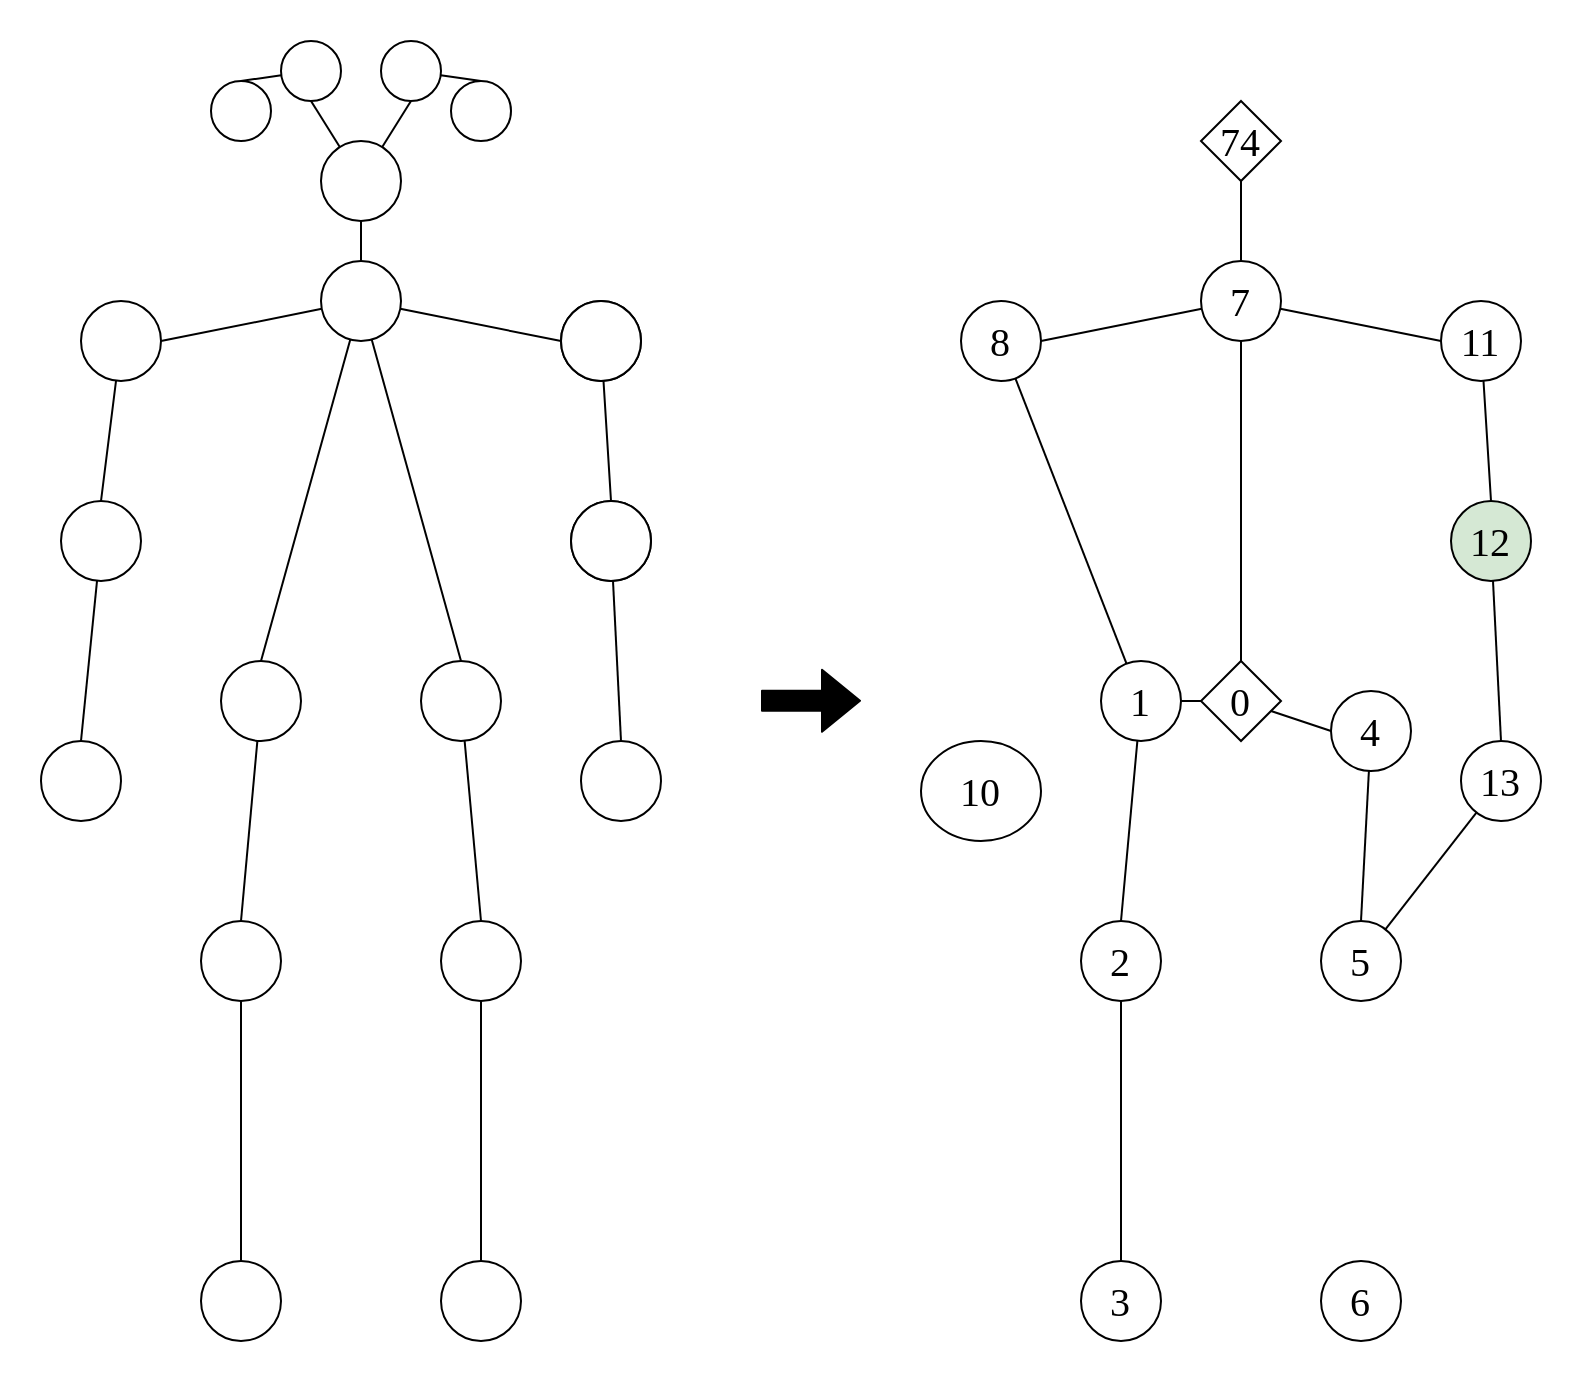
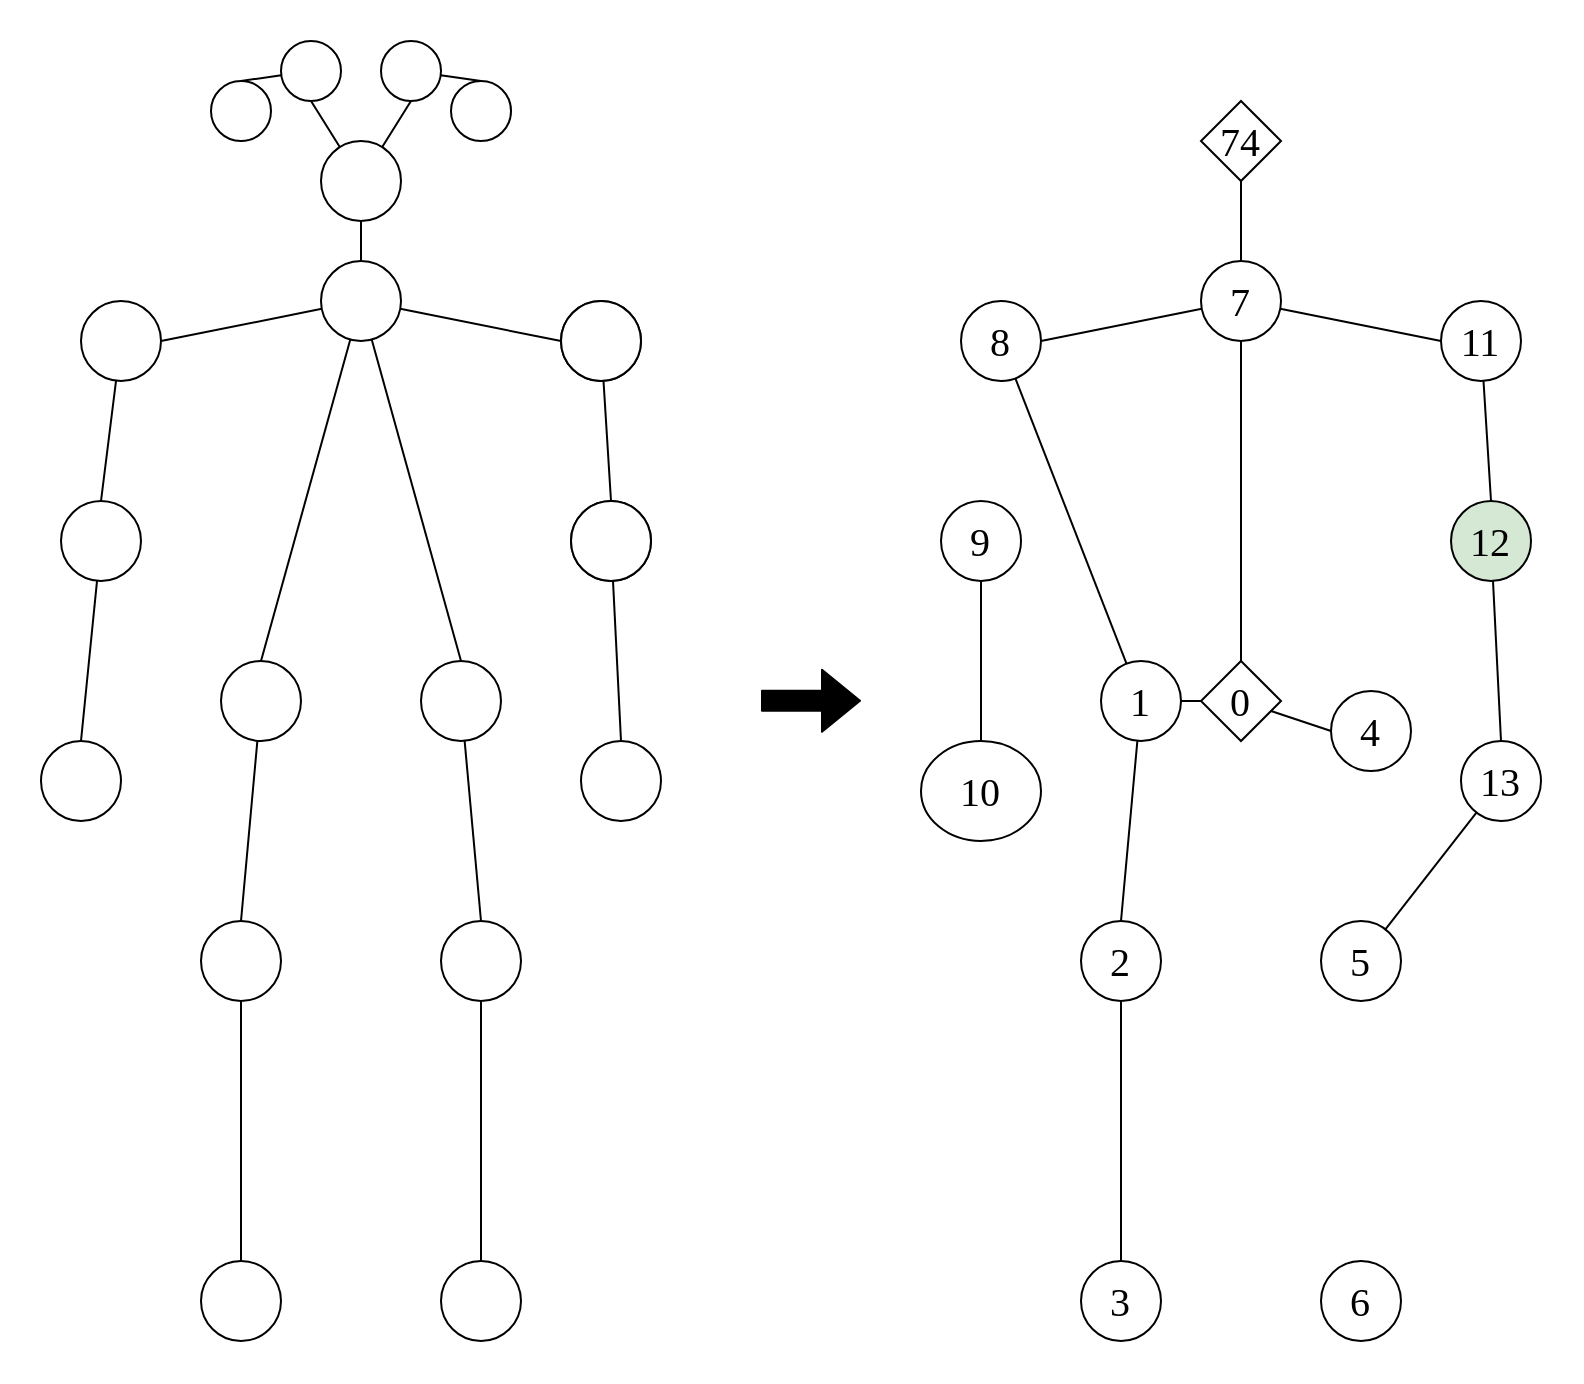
  <mxCell id="0" />
  <mxCell id="1" parent="0" />
  <mxCell id="2" style="edgeStyle=none;rounded=0;orthogonalLoop=1;jettySize=auto;html=1;entryX=0.5;entryY=0;entryDx=0;entryDy=0;endArrow=none;endFill=0;strokeColor=#000000;fontFamily=Times New Roman;fontSize=20;" parent="1" source="5" target="10" edge="1"><mxGeometry relative="1" as="geometry" /></mxCell>
  <mxCell id="3" style="edgeStyle=none;rounded=0;orthogonalLoop=1;jettySize=auto;html=1;entryX=0.5;entryY=1;entryDx=0;entryDy=0;endArrow=none;endFill=0;strokeColor=#000000;fontFamily=Times New Roman;fontSize=20;" parent="1" source="5" target="32" edge="1"><mxGeometry relative="1" as="geometry" /></mxCell>
  <mxCell id="4" style="edgeStyle=none;rounded=0;orthogonalLoop=1;jettySize=auto;html=1;entryX=0.5;entryY=1;entryDx=0;entryDy=0;endArrow=none;endFill=0;strokeColor=#000000;fontFamily=Times New Roman;fontSize=20;" parent="1" source="5" target="34" edge="1"><mxGeometry relative="1" as="geometry" /></mxCell>
  <mxCell id="5" value="" style="ellipse;whiteSpace=wrap;html=1;aspect=fixed;fontFamily=Times New Roman;fontSize=20;" parent="1" vertex="1"><mxGeometry x="160" y="70" width="40" height="40" as="geometry" /></mxCell>
  <mxCell id="6" style="edgeStyle=none;rounded=0;orthogonalLoop=1;jettySize=auto;html=1;entryX=0.5;entryY=0;entryDx=0;entryDy=0;endArrow=none;endFill=0;strokeColor=#000000;fontFamily=Times New Roman;fontSize=20;" parent="1" source="10" target="24" edge="1"><mxGeometry relative="1" as="geometry" /></mxCell>
  <mxCell id="7" style="edgeStyle=none;rounded=0;orthogonalLoop=1;jettySize=auto;html=1;entryX=0.5;entryY=0;entryDx=0;entryDy=0;endArrow=none;endFill=0;strokeColor=#000000;fontFamily=Times New Roman;fontSize=20;" parent="1" source="10" target="22" edge="1"><mxGeometry relative="1" as="geometry" /></mxCell>
  <mxCell id="8" style="edgeStyle=none;rounded=0;orthogonalLoop=1;jettySize=auto;html=1;entryX=1;entryY=0.5;entryDx=0;entryDy=0;endArrow=none;endFill=0;strokeColor=#000000;fontFamily=Times New Roman;fontSize=20;" parent="1" source="10" target="12" edge="1"><mxGeometry relative="1" as="geometry" /></mxCell>
  <mxCell id="9" style="edgeStyle=none;rounded=0;orthogonalLoop=1;jettySize=auto;html=1;entryX=0;entryY=0.5;entryDx=0;entryDy=0;endArrow=none;endFill=0;strokeColor=#000000;fontFamily=Times New Roman;fontSize=20;" parent="1" source="10" target="17" edge="1"><mxGeometry relative="1" as="geometry" /></mxCell>
  <mxCell id="10" value="" style="ellipse;whiteSpace=wrap;html=1;aspect=fixed;fontFamily=Times New Roman;fontSize=20;" parent="1" vertex="1"><mxGeometry x="160" y="130" width="40" height="40" as="geometry" /></mxCell>
  <mxCell id="11" style="edgeStyle=none;rounded=0;orthogonalLoop=1;jettySize=auto;html=1;entryX=0.5;entryY=0;entryDx=0;entryDy=0;endArrow=none;endFill=0;strokeColor=#000000;fontFamily=Times New Roman;fontSize=20;" parent="1" source="12" target="14" edge="1"><mxGeometry relative="1" as="geometry" /></mxCell>
  <mxCell id="12" value="" style="ellipse;whiteSpace=wrap;html=1;aspect=fixed;fontFamily=Times New Roman;fontSize=20;" parent="1" vertex="1"><mxGeometry x="40" y="150" width="40" height="40" as="geometry" /></mxCell>
  <mxCell id="13" style="edgeStyle=none;rounded=0;orthogonalLoop=1;jettySize=auto;html=1;entryX=0.5;entryY=0;entryDx=0;entryDy=0;endArrow=none;endFill=0;strokeColor=#000000;fontFamily=Times New Roman;fontSize=20;" parent="1" source="14" target="15" edge="1"><mxGeometry relative="1" as="geometry" /></mxCell>
  <mxCell id="14" value="" style="ellipse;whiteSpace=wrap;html=1;aspect=fixed;fontFamily=Times New Roman;fontSize=20;" parent="1" vertex="1"><mxGeometry x="30" y="250" width="40" height="40" as="geometry" /></mxCell>
  <mxCell id="15" value="" style="ellipse;whiteSpace=wrap;html=1;aspect=fixed;fontFamily=Times New Roman;fontSize=20;" parent="1" vertex="1"><mxGeometry x="20" y="370" width="40" height="40" as="geometry" /></mxCell>
  <mxCell id="16" style="edgeStyle=none;rounded=0;orthogonalLoop=1;jettySize=auto;html=1;entryX=0.5;entryY=0;entryDx=0;entryDy=0;endArrow=none;endFill=0;strokeColor=#000000;fontFamily=Times New Roman;fontSize=20;" parent="1" source="17" target="19" edge="1"><mxGeometry relative="1" as="geometry" /></mxCell>
  <mxCell id="17" value="" style="ellipse;whiteSpace=wrap;html=1;aspect=fixed;fontFamily=Times New Roman;fontSize=20;" parent="1" vertex="1"><mxGeometry x="280" y="150" width="40" height="40" as="geometry" /></mxCell>
  <mxCell id="18" style="edgeStyle=none;rounded=0;orthogonalLoop=1;jettySize=auto;html=1;entryX=0.5;entryY=0;entryDx=0;entryDy=0;endArrow=none;endFill=0;strokeColor=#000000;fontFamily=Times New Roman;fontSize=20;" parent="1" source="19" target="20" edge="1"><mxGeometry relative="1" as="geometry" /></mxCell>
  <mxCell id="19" value="" style="ellipse;whiteSpace=wrap;html=1;aspect=fixed;fontFamily=Times New Roman;fontSize=20;" parent="1" vertex="1"><mxGeometry x="285" y="250" width="40" height="40" as="geometry" /></mxCell>
  <mxCell id="20" value="" style="ellipse;whiteSpace=wrap;html=1;aspect=fixed;fontFamily=Times New Roman;fontSize=20;" parent="1" vertex="1"><mxGeometry x="290" y="370" width="40" height="40" as="geometry" /></mxCell>
  <mxCell id="21" style="edgeStyle=none;rounded=0;orthogonalLoop=1;jettySize=auto;html=1;entryX=0.5;entryY=0;entryDx=0;entryDy=0;endArrow=none;endFill=0;strokeColor=#000000;fontFamily=Times New Roman;fontSize=20;" parent="1" source="22" target="26" edge="1"><mxGeometry relative="1" as="geometry" /></mxCell>
  <mxCell id="22" value="" style="ellipse;whiteSpace=wrap;html=1;aspect=fixed;fontFamily=Times New Roman;fontSize=20;" parent="1" vertex="1"><mxGeometry x="110" y="330" width="40" height="40" as="geometry" /></mxCell>
  <mxCell id="23" style="edgeStyle=none;rounded=0;orthogonalLoop=1;jettySize=auto;html=1;entryX=0.5;entryY=0;entryDx=0;entryDy=0;endArrow=none;endFill=0;strokeColor=#000000;fontFamily=Times New Roman;fontSize=20;" parent="1" source="24" target="28" edge="1"><mxGeometry relative="1" as="geometry" /></mxCell>
  <mxCell id="24" value="" style="ellipse;whiteSpace=wrap;html=1;aspect=fixed;fontFamily=Times New Roman;fontSize=20;" parent="1" vertex="1"><mxGeometry x="210" y="330" width="40" height="40" as="geometry" /></mxCell>
  <mxCell id="25" style="edgeStyle=none;rounded=0;orthogonalLoop=1;jettySize=auto;html=1;entryX=0.5;entryY=0;entryDx=0;entryDy=0;endArrow=none;endFill=0;strokeColor=#000000;fontFamily=Times New Roman;fontSize=20;" parent="1" source="26" target="29" edge="1"><mxGeometry relative="1" as="geometry" /></mxCell>
  <mxCell id="26" value="" style="ellipse;whiteSpace=wrap;html=1;aspect=fixed;fontFamily=Times New Roman;fontSize=20;" parent="1" vertex="1"><mxGeometry x="100" y="460" width="40" height="40" as="geometry" /></mxCell>
  <mxCell id="27" style="edgeStyle=none;rounded=0;orthogonalLoop=1;jettySize=auto;html=1;entryX=0.5;entryY=0;entryDx=0;entryDy=0;endArrow=none;endFill=0;strokeColor=#000000;fontFamily=Times New Roman;fontSize=20;" parent="1" source="28" target="30" edge="1"><mxGeometry relative="1" as="geometry" /></mxCell>
  <mxCell id="28" value="" style="ellipse;whiteSpace=wrap;html=1;aspect=fixed;fontFamily=Times New Roman;fontSize=20;" parent="1" vertex="1"><mxGeometry x="220" y="460" width="40" height="40" as="geometry" /></mxCell>
  <mxCell id="29" value="" style="ellipse;whiteSpace=wrap;html=1;aspect=fixed;fontFamily=Times New Roman;fontSize=20;" parent="1" vertex="1"><mxGeometry x="100" y="630" width="40" height="40" as="geometry" /></mxCell>
  <mxCell id="30" value="" style="ellipse;whiteSpace=wrap;html=1;aspect=fixed;fontFamily=Times New Roman;fontSize=20;" parent="1" vertex="1"><mxGeometry x="220" y="630" width="40" height="40" as="geometry" /></mxCell>
  <mxCell id="31" style="edgeStyle=none;rounded=0;orthogonalLoop=1;jettySize=auto;html=1;entryX=0.5;entryY=0;entryDx=0;entryDy=0;endArrow=none;endFill=0;strokeColor=#000000;fontFamily=Times New Roman;fontSize=20;" parent="1" source="32" target="35" edge="1"><mxGeometry relative="1" as="geometry" /></mxCell>
  <mxCell id="32" value="" style="ellipse;whiteSpace=wrap;html=1;aspect=fixed;fontFamily=Times New Roman;fontSize=20;" parent="1" vertex="1"><mxGeometry x="140" y="20" width="30" height="30" as="geometry" /></mxCell>
  <mxCell id="33" style="edgeStyle=none;rounded=0;orthogonalLoop=1;jettySize=auto;html=1;entryX=0.5;entryY=0;entryDx=0;entryDy=0;endArrow=none;endFill=0;strokeColor=#000000;fontFamily=Times New Roman;fontSize=20;" parent="1" source="34" target="36" edge="1"><mxGeometry relative="1" as="geometry" /></mxCell>
  <mxCell id="34" value="" style="ellipse;whiteSpace=wrap;html=1;aspect=fixed;fontFamily=Times New Roman;fontSize=20;" parent="1" vertex="1"><mxGeometry x="190" y="20" width="30" height="30" as="geometry" /></mxCell>
  <mxCell id="35" value="" style="ellipse;whiteSpace=wrap;html=1;aspect=fixed;fontFamily=Times New Roman;fontSize=20;" parent="1" vertex="1"><mxGeometry x="105" y="40" width="30" height="30" as="geometry" /></mxCell>
  <mxCell id="36" value="" style="ellipse;whiteSpace=wrap;html=1;aspect=fixed;fontFamily=Times New Roman;fontSize=20;" parent="1" vertex="1"><mxGeometry x="225" y="40" width="30" height="30" as="geometry" /></mxCell>
  <mxCell id="37" value="74" style="rhombus;whiteSpace=wrap;html=1;fontFamily=Times New Roman;fontSize=20;" parent="1" vertex="1"><mxGeometry x="600" y="50" width="40" height="40" as="geometry" /></mxCell>
  <mxCell id="38" style="edgeStyle=none;rounded=0;orthogonalLoop=1;jettySize=auto;html=1;entryX=1;entryY=0.5;entryDx=0;entryDy=0;endArrow=none;endFill=0;strokeColor=#000000;fontFamily=Times New Roman;fontSize=20;" parent="1" source="41" target="43" edge="1"><mxGeometry relative="1" as="geometry" /></mxCell>
  <mxCell id="39" style="edgeStyle=none;rounded=0;orthogonalLoop=1;jettySize=auto;html=1;entryX=0;entryY=0.5;entryDx=0;entryDy=0;endArrow=none;endFill=0;strokeColor=#000000;fontFamily=Times New Roman;fontSize=20;" parent="1" source="41" target="51" edge="1"><mxGeometry relative="1" as="geometry" /></mxCell>
  <mxCell id="40" style="edgeStyle=none;rounded=0;orthogonalLoop=1;jettySize=auto;html=1;entryX=0.5;entryY=1;entryDx=0;entryDy=0;endArrow=none;endFill=0;strokeColor=#000000;fontFamily=Times New Roman;fontSize=20;" parent="1" source="41" target="37" edge="1"><mxGeometry relative="1" as="geometry" /></mxCell>
  <mxCell id="41" value="7" style="ellipse;whiteSpace=wrap;html=1;aspect=fixed;fontFamily=Times New Roman;fontSize=20;" parent="1" vertex="1"><mxGeometry x="600" y="130" width="40" height="40" as="geometry" /></mxCell>
  <mxCell id="42" style="edgeStyle=none;rounded=0;orthogonalLoop=1;jettySize=auto;html=1;endArrow=none;endFill=0;strokeColor=#000000;fontFamily=Times New Roman;fontSize=20;" parent="1" source="43" target="65" edge="1"><mxGeometry relative="1" as="geometry" /></mxCell>
  <mxCell id="43" value="8" style="ellipse;whiteSpace=wrap;html=1;aspect=fixed;fontFamily=Times New Roman;fontSize=20;" parent="1" vertex="1"><mxGeometry x="480" y="150" width="40" height="40" as="geometry" /></mxCell>
+ <mxCell id="44" style="edgeStyle=none;rounded=0;orthogonalLoop=1;jettySize=auto;html=1;entryX=0.5;entryY=0;entryDx=0;entryDy=0;endArrow=none;endFill=0;strokeColor=#000000;fontFamily=Times New Roman;fontSize=20;" parent="1" source="45" target="46" edge="1"><mxGeometry relative="1" as="geometry" /></mxCell>
+ <mxCell id="45" value="9" style="ellipse;whiteSpace=wrap;html=1;aspect=fixed;fontFamily=Times New Roman;fontSize=20;" parent="1" vertex="1"><mxGeometry x="470" y="250" width="40" height="40" as="geometry" /></mxCell>
  <mxCell id="46" value="10" style="ellipse;whiteSpace=wrap;html=1;aspect=fixed;fontFamily=Times New Roman;fontSize=20;" parent="1" vertex="1"><mxGeometry x="460" y="370" width="60" height="50" as="geometry" /></mxCell>
  <mxCell id="47" value="" style="ellipse;whiteSpace=wrap;html=1;aspect=fixed;fontFamily=Times New Roman;fontSize=20;" parent="1" vertex="1"><mxGeometry x="280" y="150" width="40" height="40" as="geometry" /></mxCell>
  <mxCell id="48" value="" style="ellipse;whiteSpace=wrap;html=1;aspect=fixed;fontFamily=Times New Roman;fontSize=20;" parent="1" vertex="1"><mxGeometry x="285" y="250" width="40" height="40" as="geometry" /></mxCell>
  <mxCell id="49" value="13" style="ellipse;whiteSpace=wrap;html=1;aspect=fixed;fontFamily=Times New Roman;fontSize=20;" parent="1" vertex="1"><mxGeometry x="730" y="370" width="40" height="40" as="geometry" /></mxCell>
  <mxCell id="50" style="edgeStyle=none;rounded=0;orthogonalLoop=1;jettySize=auto;html=1;entryX=0.5;entryY=0;entryDx=0;entryDy=0;endArrow=none;endFill=0;strokeColor=#000000;fontFamily=Times New Roman;fontSize=20;" parent="1" source="51" target="53" edge="1"><mxGeometry relative="1" as="geometry" /></mxCell>
  <mxCell id="51" value="11" style="ellipse;whiteSpace=wrap;html=1;aspect=fixed;fontFamily=Times New Roman;fontSize=20;" parent="1" vertex="1"><mxGeometry x="720" y="150" width="40" height="40" as="geometry" /></mxCell>
  <mxCell id="52" style="edgeStyle=none;rounded=0;orthogonalLoop=1;jettySize=auto;html=1;entryX=0.5;entryY=0;entryDx=0;entryDy=0;endArrow=none;endFill=0;strokeColor=#000000;fontFamily=Times New Roman;fontSize=20;" parent="1" source="53" target="49" edge="1"><mxGeometry relative="1" as="geometry" /></mxCell>
  <mxCell id="53" value="12" style="ellipse;whiteSpace=wrap;html=1;aspect=fixed;fontFamily=Times New Roman;fontSize=20;fillColor=#d5e8d4;" parent="1" vertex="1"><mxGeometry x="725" y="250" width="40" height="40" as="geometry" /></mxCell>
  <mxCell id="54" style="edgeStyle=none;rounded=0;orthogonalLoop=1;jettySize=auto;html=1;entryX=1;entryY=0.5;entryDx=0;entryDy=0;endArrow=none;endFill=0;strokeColor=#000000;fontFamily=Times New Roman;fontSize=20;" parent="1" source="57" target="65" edge="1"><mxGeometry relative="1" as="geometry" /></mxCell>
  <mxCell id="55" style="edgeStyle=none;rounded=0;orthogonalLoop=1;jettySize=auto;html=1;entryX=0;entryY=0.5;entryDx=0;entryDy=0;endArrow=none;endFill=0;strokeColor=#000000;fontFamily=Times New Roman;fontSize=20;" parent="1" source="57" target="67" edge="1"><mxGeometry relative="1" as="geometry" /></mxCell>
  <mxCell id="56" style="edgeStyle=none;rounded=0;orthogonalLoop=1;jettySize=auto;html=1;entryX=0.5;entryY=1;entryDx=0;entryDy=0;endArrow=none;endFill=0;strokeColor=#000000;fontFamily=Times New Roman;fontSize=20;" parent="1" source="57" target="41" edge="1"><mxGeometry relative="1" as="geometry" /></mxCell>
  <mxCell id="57" value="0" style="rhombus;whiteSpace=wrap;html=1;fontFamily=Times New Roman;fontSize=20;" parent="1" vertex="1"><mxGeometry x="600" y="330" width="40" height="40" as="geometry" /></mxCell>
  <mxCell id="58" style="edgeStyle=none;rounded=0;orthogonalLoop=1;jettySize=auto;html=1;entryX=0.5;entryY=0;entryDx=0;entryDy=0;endArrow=none;endFill=0;strokeColor=#000000;fontFamily=Times New Roman;fontSize=20;" parent="1" source="59" target="62" edge="1"><mxGeometry relative="1" as="geometry" /></mxCell>
  <mxCell id="59" value="2" style="ellipse;whiteSpace=wrap;html=1;aspect=fixed;fontFamily=Times New Roman;fontSize=20;" parent="1" vertex="1"><mxGeometry x="540" y="460" width="40" height="40" as="geometry" /></mxCell>
  <mxCell id="60" style="edgeStyle=none;rounded=0;orthogonalLoop=1;jettySize=auto;html=1;endArrow=none;endFill=0;strokeColor=#000000;fontFamily=Times New Roman;fontSize=20;" parent="1" source="61" target="49" edge="1"><mxGeometry relative="1" as="geometry" /></mxCell>
  <mxCell id="61" value="5" style="ellipse;whiteSpace=wrap;html=1;aspect=fixed;fontFamily=Times New Roman;fontSize=20;" parent="1" vertex="1"><mxGeometry x="660" y="460" width="40" height="40" as="geometry" /></mxCell>
  <mxCell id="62" value="3" style="ellipse;whiteSpace=wrap;html=1;aspect=fixed;fontFamily=Times New Roman;fontSize=20;" parent="1" vertex="1"><mxGeometry x="540" y="630" width="40" height="40" as="geometry" /></mxCell>
  <mxCell id="63" value="6" style="ellipse;whiteSpace=wrap;html=1;aspect=fixed;fontFamily=Times New Roman;fontSize=20;" parent="1" vertex="1"><mxGeometry x="660" y="630" width="40" height="40" as="geometry" /></mxCell>
  <mxCell id="64" style="edgeStyle=none;rounded=0;orthogonalLoop=1;jettySize=auto;html=1;entryX=0.5;entryY=0;entryDx=0;entryDy=0;endArrow=none;endFill=0;strokeColor=#000000;fontFamily=Times New Roman;fontSize=20;" parent="1" source="65" target="59" edge="1"><mxGeometry relative="1" as="geometry" /></mxCell>
  <mxCell id="65" value="1" style="ellipse;whiteSpace=wrap;html=1;aspect=fixed;fontFamily=Times New Roman;fontSize=20;" parent="1" vertex="1"><mxGeometry x="550" y="330" width="40" height="40" as="geometry" /></mxCell>
- <mxCell id="66" style="edgeStyle=none;rounded=0;orthogonalLoop=1;jettySize=auto;html=1;entryX=0.5;entryY=0;entryDx=0;entryDy=0;endArrow=none;endFill=0;strokeColor=#000000;fontFamily=Times New Roman;fontSize=20;" parent="1" source="67" target="61" edge="1"><mxGeometry relative="1" as="geometry" /></mxCell>
  <mxCell id="67" value="4" style="ellipse;whiteSpace=wrap;html=1;aspect=fixed;fontFamily=Times New Roman;fontSize=20;" parent="1" vertex="1"><mxGeometry x="665" y="345" width="40" height="40" as="geometry" /></mxCell>
  <mxCell id="68" value="" style="shape=flexArrow;endArrow=classic;html=1;fontFamily=Times New Roman;fontSize=20;fillColor=#000000;" parent="1" edge="1"><mxGeometry width="50" height="50" relative="1" as="geometry"><mxPoint x="380" y="349.88" as="sourcePoint" /><mxPoint x="430" y="349.88" as="targetPoint" /></mxGeometry></mxCell>
